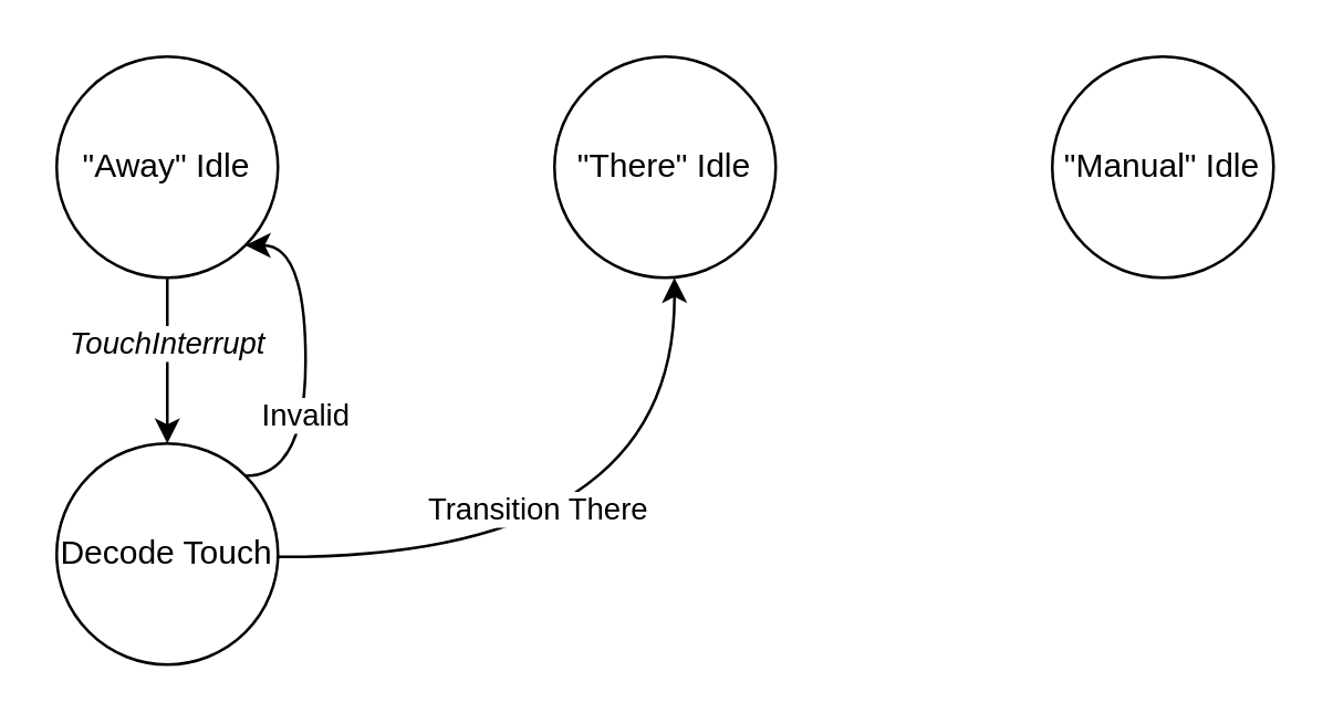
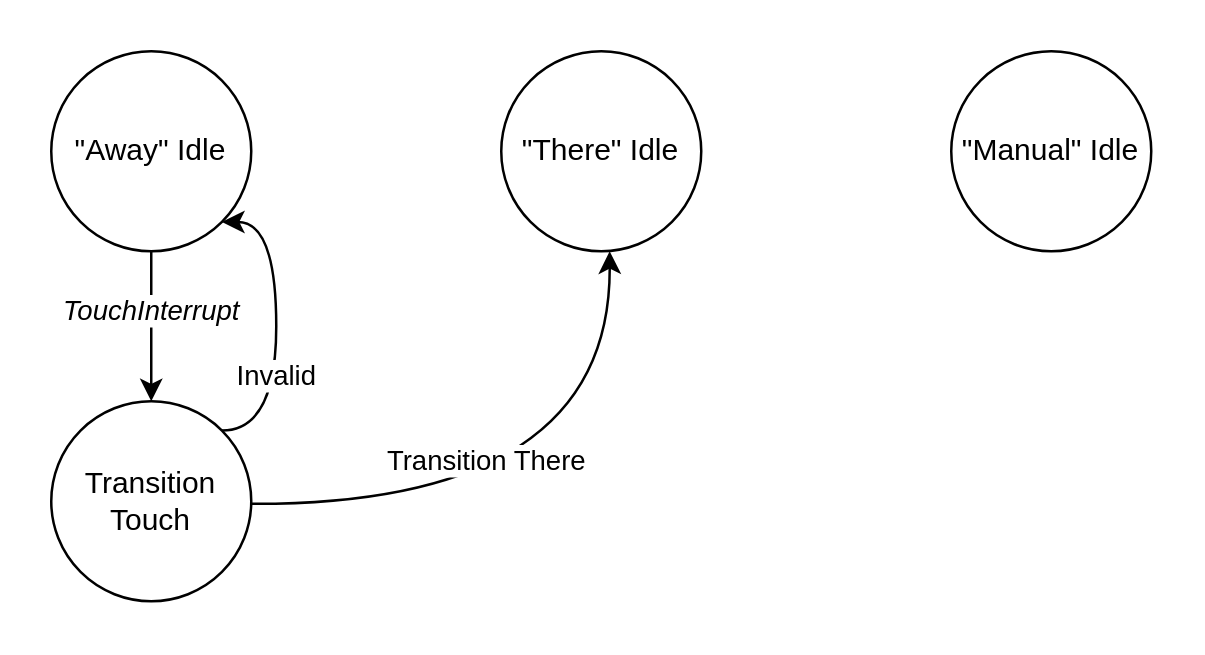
  <mxCell id="0" />
  <mxCell id="1" parent="0" />
  <mxCell id="2" value="" style="edgeStyle=orthogonalEdgeStyle;rounded=0;orthogonalLoop=1;jettySize=auto;html=1;" edge="1" parent="1" source="4" target="9"><mxGeometry relative="1" as="geometry" /></mxCell>
  <mxCell id="3" value="&lt;i&gt;TouchInterrupt&lt;/i&gt;" style="edgeLabel;html=1;align=center;verticalAlign=middle;resizable=0;points=[];" vertex="1" connectable="0" parent="2"><mxGeometry x="-0.241" y="-1" relative="1" as="geometry"><mxPoint as="offset" /></mxGeometry></mxCell>
  <mxCell id="4" value="&quot;Away&quot; Idle" style="ellipse;whiteSpace=wrap;html=1;aspect=fixed;" vertex="1" parent="1"><mxGeometry x="20" y="20" width="80" height="80" as="geometry" /></mxCell>
  <mxCell id="5" value="&quot;There&quot; Idle" style="ellipse;whiteSpace=wrap;html=1;" vertex="1" parent="1"><mxGeometry x="200" y="20" width="80" height="80" as="geometry" /></mxCell>
  <mxCell id="6" value="&quot;Manual&quot; Idle" style="ellipse;whiteSpace=wrap;html=1;aspect=fixed;" vertex="1" parent="1"><mxGeometry x="380" y="20" width="80" height="80" as="geometry" /></mxCell>
  <mxCell id="7" style="edgeStyle=orthogonalEdgeStyle;rounded=0;orthogonalLoop=1;jettySize=auto;html=1;exitX=1;exitY=0;exitDx=0;exitDy=0;entryX=1;entryY=1;entryDx=0;entryDy=0;curved=1;" edge="1" parent="1" source="9" target="4"><mxGeometry relative="1" as="geometry"><Array as="points"><mxPoint x="110" y="172" /><mxPoint x="110" y="88" /></Array></mxGeometry></mxCell>
  <mxCell id="8" value="Invalid" style="edgeLabel;html=1;align=center;verticalAlign=middle;resizable=0;points=[];" vertex="1" connectable="0" parent="7"><mxGeometry x="0.039" y="1" relative="1" as="geometry"><mxPoint y="22" as="offset" /></mxGeometry></mxCell>
- <mxCell id="9" value="Decode Touch" style="ellipse;whiteSpace=wrap;html=1;aspect=fixed;" vertex="1" parent="1"><mxGeometry x="20" y="160" width="80" height="80" as="geometry" /></mxCell>
+ <mxCell id="9" value="Transition Touch" style="ellipse;whiteSpace=wrap;html=1;aspect=fixed;" vertex="1" parent="1"><mxGeometry x="20" y="160" width="80" height="80" as="geometry" /></mxCell>
  <mxCell id="10" style="edgeStyle=orthogonalEdgeStyle;rounded=0;orthogonalLoop=1;jettySize=auto;html=1;entryX=0.542;entryY=0.987;entryDx=0;entryDy=0;entryPerimeter=0;curved=1;" edge="1" parent="1"><mxGeometry relative="1" as="geometry"><mxPoint x="100" y="201.04" as="sourcePoint" /><mxPoint x="243.36" y="100" as="targetPoint" /></mxGeometry></mxCell>
  <mxCell id="11" value="Transition There" style="edgeLabel;html=1;align=center;verticalAlign=middle;resizable=0;points=[];" vertex="1" connectable="0" parent="10"><mxGeometry x="-0.239" y="18" relative="1" as="geometry"><mxPoint as="offset" /></mxGeometry></mxCell>
